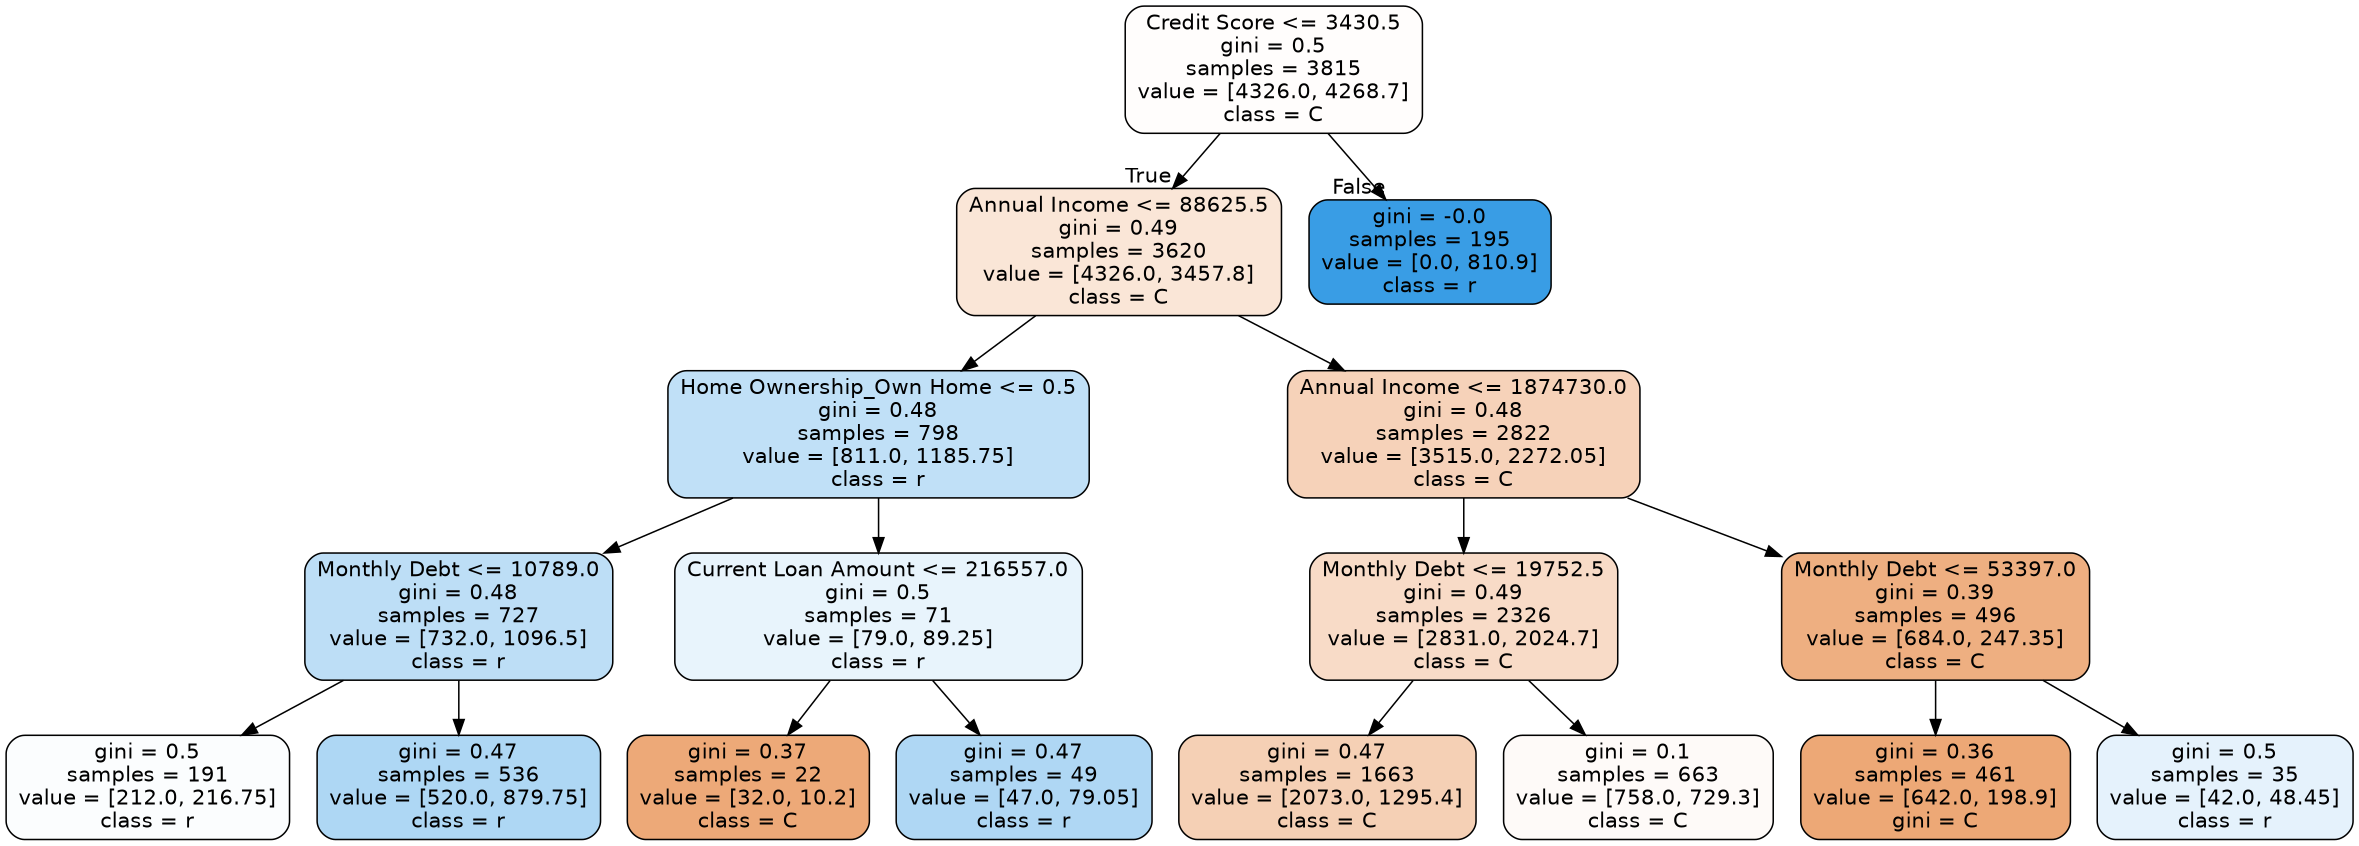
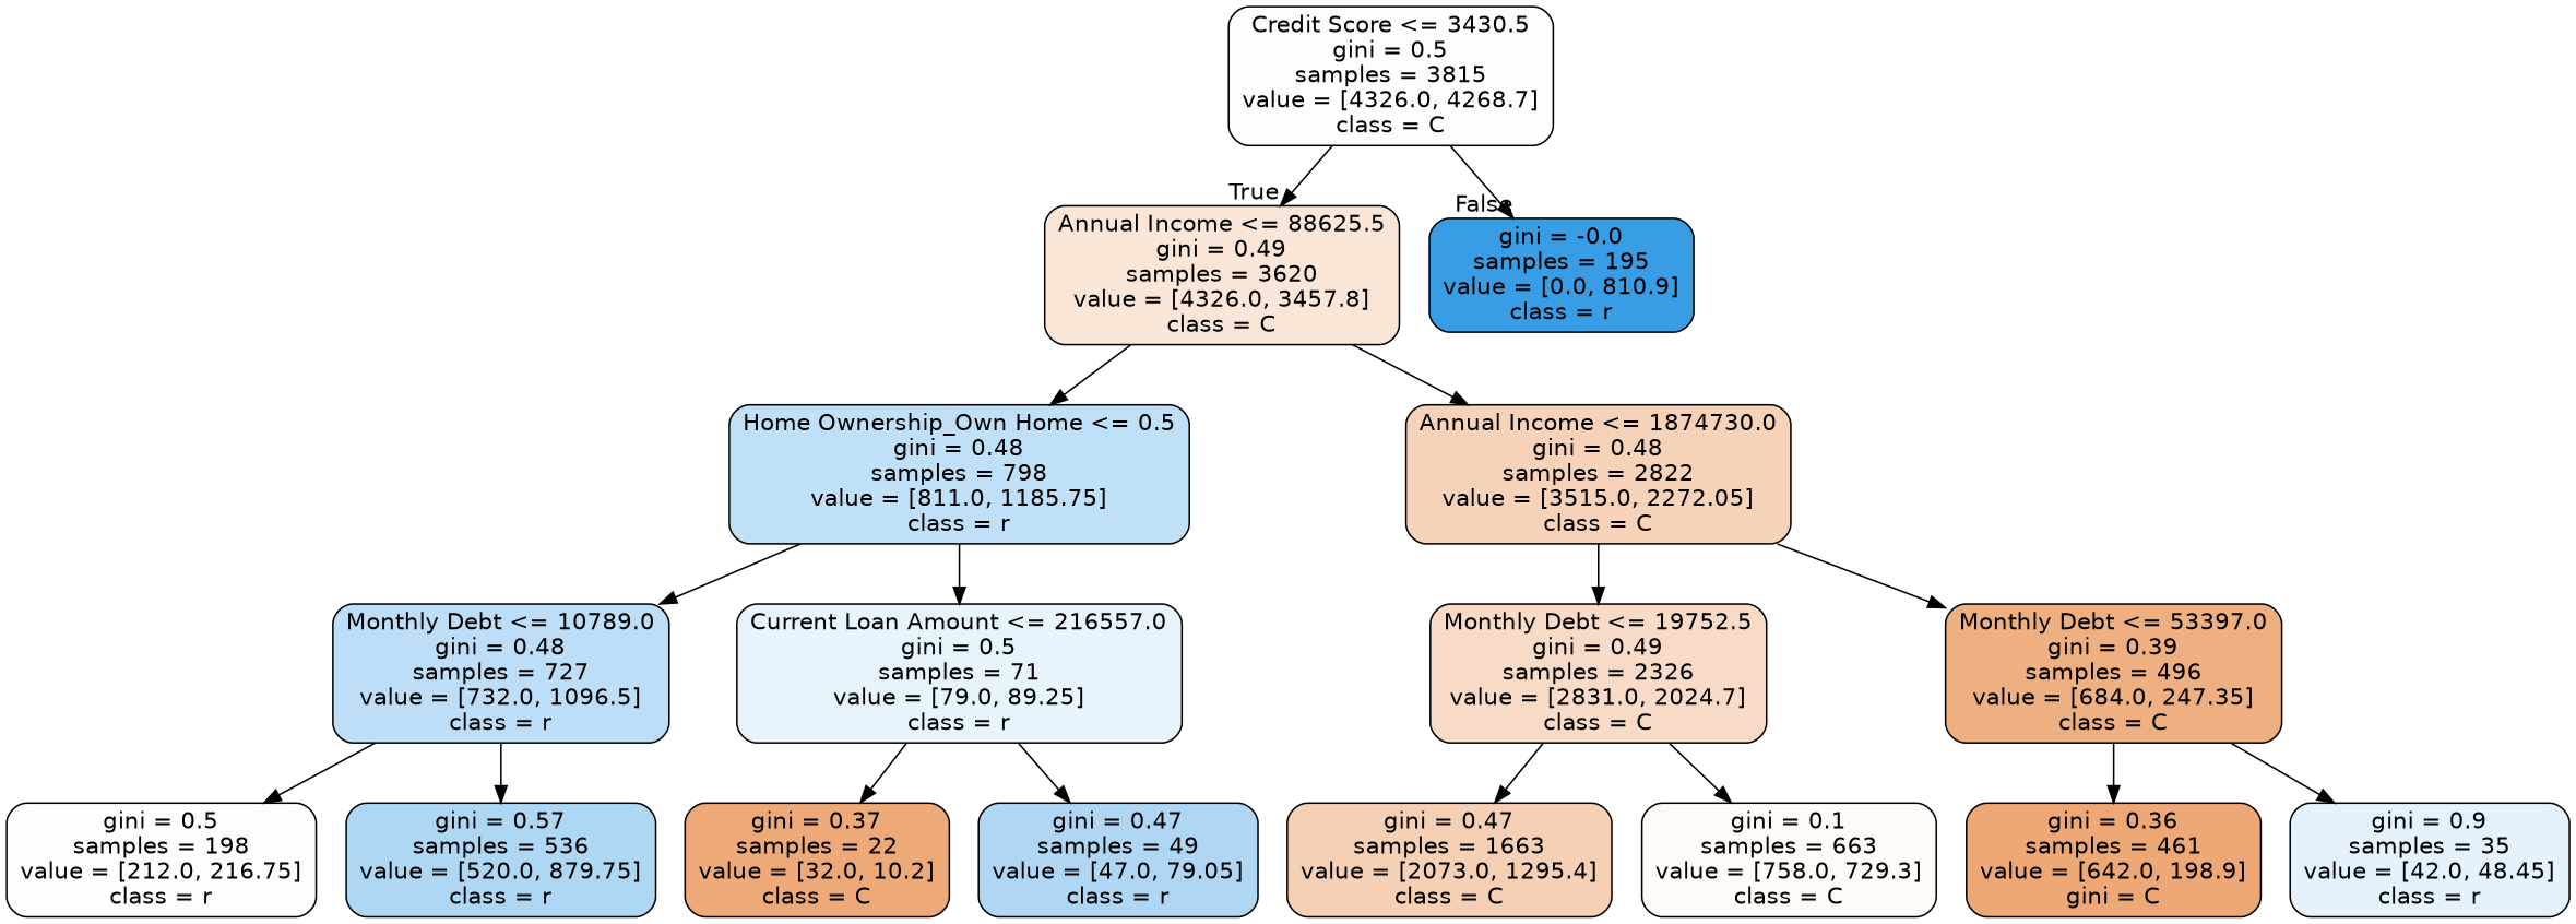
  digraph {
    node [color=black fontname=helvetica shape=box style="filled, rounded"]
    edge [fontname=helvetica]
    n1 [fillcolor="#fffdfc" label="Credit Score <= 3430.5\ngini = 0.5\nsamples = 3815\nvalue = [4326.0, 4268.7]\nclass = C"]
    n2 [fillcolor="#fae6d7" label="Annual Income <= 88625.5\ngini = 0.49\nsamples = 3620\nvalue = [4326.0, 3457.8]\nclass = C"]
    n3 [fillcolor="#399de5" label="gini = -0.0\nsamples = 195\nvalue = [0.0, 810.9]\nclass = r"]
    n4 [fillcolor="#c0e0f7" label="Home Ownership_Own Home <= 0.5\ngini = 0.48\nsamples = 798\nvalue = [811.0, 1185.75]\nclass = r"]
    n5 [fillcolor="#f6d2b9" label="Annual Income <= 1874730.0\ngini = 0.48\nsamples = 2822\nvalue = [3515.0, 2272.05]\nclass = C"]
    n6 [fillcolor="#bddef6" label="Monthly Debt <= 10789.0\ngini = 0.48\nsamples = 727\nvalue = [732.0, 1096.5]\nclass = r"]
    n7 [fillcolor="#e8f4fc" label="Current Loan Amount <= 216557.0\ngini = 0.5\nsamples = 71\nvalue = [79.0, 89.25]\nclass = r"]
    n8 [fillcolor="#f8dbc7" label="Monthly Debt <= 19752.5\ngini = 0.49\nsamples = 2326\nvalue = [2831.0, 2024.7]\nclass = C"]
    n9 [fillcolor="#eeaf81" label="Monthly Debt <= 53397.0\ngini = 0.39\nsamples = 496\nvalue = [684.0, 247.35]\nclass = C"]
-   n10 [fillcolor="#fbfdfe" label="gini = 0.5\nsamples = 191\nvalue = [212.0, 216.75]\nclass = r"]
-   n11 [fillcolor="#aed7f4" label="gini = 0.47\nsamples = 536\nvalue = [520.0, 879.75]\nclass = r"]
+   n10 [fillcolor="#fbfdfe" label="gini = 0.5\nsamples = 198\nvalue = [212.0, 216.75]\nclass = r"]
+   n11 [fillcolor="#aed7f4" label="gini = 0.57\nsamples = 536\nvalue = [520.0, 879.75]\nclass = r"]
    n12 [fillcolor="#eda978" label="gini = 0.37\nsamples = 22\nvalue = [32.0, 10.2]\nclass = C"]
    n13 [fillcolor="#afd7f4" label="gini = 0.47\nsamples = 49\nvalue = [47.0, 79.05]\nclass = r"]
    n14 [fillcolor="#f5d0b5" label="gini = 0.47\nsamples = 1663\nvalue = [2073.0, 1295.4]\nclass = C"]
    n15 [fillcolor="#fefaf8" label="gini = 0.1\nsamples = 663\nvalue = [758.0, 729.3]\nclass = C"]
    n16 [fillcolor="#eda876" label="gini = 0.36\nsamples = 461\nvalue = [642.0, 198.9]\ngini = C"]
-   n17 [fillcolor="#e5f2fc" label="gini = 0.5\nsamples = 35\nvalue = [42.0, 48.45]\nclass = r"]
+   n17 [fillcolor="#e5f2fc" label="gini = 0.9\nsamples = 35\nvalue = [42.0, 48.45]\nclass = r"]
    n1 -> n2 [headlabel=True labelangle=45 labeldistance=2.5]
    n1 -> n3 [headlabel=False labelangle=-45 labeldistance=2.5]
    n2 -> n4
    n2 -> n5
    n4 -> n6
    n4 -> n7
    n5 -> n8
    n5 -> n9
    n6 -> n10
    n6 -> n11
    n7 -> n12
    n7 -> n13
    n8 -> n14
    n8 -> n15
    n9 -> n16
    n9 -> n17
  }
